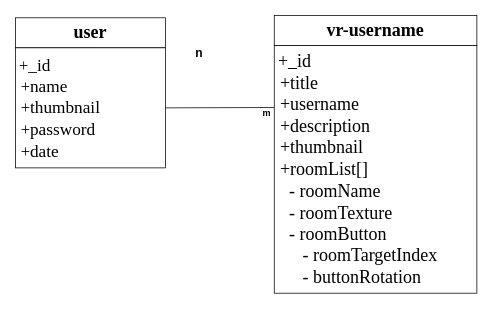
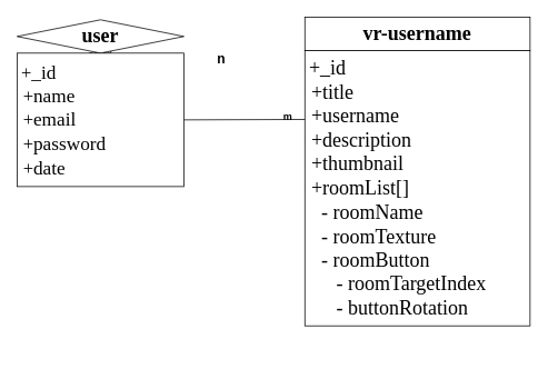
  <mxCell id="0" />
  <mxCell id="1" parent="0" />
  <mxCell id="2" value="_id&#10;name&#10;email&#10;password&#10;date" style="group" vertex="1" connectable="0" parent="1"><mxGeometry x="20" y="23" width="200" height="200" as="geometry" /></mxCell>
- <mxCell id="3" value="&lt;font style=&quot;font-size: 24px&quot; face=&quot;Times New Roman&quot;&gt;&lt;b&gt;user&lt;/b&gt;&lt;/font&gt;" style="rounded=0;whiteSpace=wrap;html=1;" vertex="1" parent="2"><mxGeometry width="200" height="40" as="geometry" /></mxCell>
- <mxCell id="4" value="&amp;nbsp;&lt;font style=&quot;font-size: 23px&quot; face=&quot;Times New Roman&quot;&gt;&lt;font style=&quot;font-size: 22px&quot;&gt;+&lt;/font&gt;_id&lt;/font&gt;&lt;font style=&quot;font-size: 24px&quot;&gt;&lt;br&gt;&lt;/font&gt;&lt;div style=&quot;font-size: 24px&quot; align=&quot;left&quot;&gt;&lt;font style=&quot;font-size: 24px&quot;&gt;&lt;font style=&quot;font-size: 23px&quot; face=&quot;Times New Roman&quot;&gt;&lt;font style=&quot;font-size: 22px&quot;&gt;&amp;nbsp;+&lt;/font&gt;name&lt;/font&gt;&lt;font style=&quot;font-size: 24px&quot;&gt;&lt;br&gt;&lt;font style=&quot;font-size: 23px&quot; face=&quot;Times New Roman&quot;&gt;&lt;font style=&quot;font-size: 22px&quot;&gt;&amp;nbsp;+&lt;/font&gt;thumbnail&lt;/font&gt;&lt;br&gt;&lt;font style=&quot;font-size: 23px&quot; face=&quot;Times New Roman&quot;&gt;&lt;font style=&quot;font-size: 22px&quot;&gt;&amp;nbsp;+&lt;/font&gt;password&lt;/font&gt;&lt;br&gt;&lt;font style=&quot;font-size: 23px&quot; face=&quot;Times New Roman&quot;&gt;&lt;font style=&quot;font-size: 22px&quot;&gt;&amp;nbsp;+&lt;/font&gt;date&lt;/font&gt;&lt;/font&gt;&lt;br&gt;&lt;/font&gt;&lt;/div&gt;" style="rounded=0;whiteSpace=wrap;html=1;align=left;" vertex="1" parent="2"><mxGeometry y="40" width="200" height="160" as="geometry" /></mxCell>
+ <mxCell id="3" value="&lt;font style=&quot;font-size: 24px&quot; face=&quot;Times New Roman&quot;&gt;&lt;b&gt;user&lt;/b&gt;&lt;/font&gt;" style="rhombus;whiteSpace=wrap;html=1;" vertex="1" parent="2"><mxGeometry width="200" height="40" as="geometry" /></mxCell>
+ <mxCell id="4" value="&amp;nbsp;&lt;font style=&quot;font-size: 23px&quot; face=&quot;Times New Roman&quot;&gt;&lt;font style=&quot;font-size: 22px&quot;&gt;+&lt;/font&gt;_id&lt;/font&gt;&lt;font style=&quot;font-size: 24px&quot;&gt;&lt;br&gt;&lt;/font&gt;&lt;div style=&quot;font-size: 24px&quot; align=&quot;left&quot;&gt;&lt;font style=&quot;font-size: 24px&quot;&gt;&lt;font style=&quot;font-size: 23px&quot; face=&quot;Times New Roman&quot;&gt;&lt;font style=&quot;font-size: 22px&quot;&gt;&amp;nbsp;+&lt;/font&gt;name&lt;/font&gt;&lt;font style=&quot;font-size: 24px&quot;&gt;&lt;br&gt;&lt;font style=&quot;font-size: 23px&quot; face=&quot;Times New Roman&quot;&gt;&lt;font style=&quot;font-size: 22px&quot;&gt;&amp;nbsp;+&lt;/font&gt;email&lt;/font&gt;&lt;br&gt;&lt;font style=&quot;font-size: 23px&quot; face=&quot;Times New Roman&quot;&gt;&lt;font style=&quot;font-size: 22px&quot;&gt;&amp;nbsp;+&lt;/font&gt;password&lt;/font&gt;&lt;br&gt;&lt;font style=&quot;font-size: 23px&quot; face=&quot;Times New Roman&quot;&gt;&lt;font style=&quot;font-size: 22px&quot;&gt;&amp;nbsp;+&lt;/font&gt;date&lt;/font&gt;&lt;/font&gt;&lt;br&gt;&lt;/font&gt;&lt;/div&gt;" style="rounded=0;whiteSpace=wrap;html=1;align=left;" vertex="1" parent="2"><mxGeometry y="40" width="200" height="160" as="geometry" /></mxCell>
  <mxCell id="5" value="" style="group" vertex="1" connectable="0" parent="1"><mxGeometry x="365" y="20" width="270" height="400" as="geometry" /></mxCell>
  <mxCell id="6" value="&lt;font style=&quot;font-size: 24px&quot; face=&quot;Times New Roman&quot;&gt;&lt;b&gt;&lt;span lang=&quot;IN&quot;&gt;vr-username&lt;/span&gt;&lt;/b&gt;&lt;/font&gt;" style="rounded=0;whiteSpace=wrap;html=1;" vertex="1" parent="5"><mxGeometry width="270" height="40" as="geometry" /></mxCell>
  <mxCell id="7" value="&amp;nbsp;&lt;font style=&quot;font-size: 24px&quot; face=&quot;Times New Roman&quot;&gt;+_id&lt;br&gt;&amp;nbsp;+title&lt;br&gt;&amp;nbsp;+username&lt;br&gt;&amp;nbsp;+description&lt;br&gt;&amp;nbsp;+thumbnail&lt;br&gt;&lt;/font&gt;&lt;div&gt;&lt;font style=&quot;font-size: 24px&quot; face=&quot;Times New Roman&quot;&gt;&amp;nbsp;+roomList[]&lt;/font&gt;&lt;/div&gt;&lt;div&gt;&lt;font style=&quot;font-size: 24px&quot; face=&quot;Times New Roman&quot;&gt;&amp;nbsp;&amp;nbsp; - roomName&lt;br&gt;&amp;nbsp;&amp;nbsp; - roomTexture&lt;br&gt;&amp;nbsp;&amp;nbsp; - roomButton&lt;br&gt;&amp;nbsp;&amp;nbsp;&amp;nbsp;&amp;nbsp;&amp;nbsp; - roomTargetIndex&lt;br&gt;&amp;nbsp;&amp;nbsp;&amp;nbsp;&amp;nbsp;&amp;nbsp; - buttonRotation&lt;br&gt;&lt;/font&gt;&lt;/div&gt;" style="rounded=0;whiteSpace=wrap;html=1;align=left;" vertex="1" parent="5"><mxGeometry y="40" width="270" height="330" as="geometry" /></mxCell>
  <mxCell id="8" value="&lt;font style=&quot;font-size: 16px&quot;&gt;&lt;span&gt;n&lt;/span&gt;&lt;/font&gt;" style="text;html=1;strokeColor=none;fillColor=none;align=center;verticalAlign=middle;whiteSpace=wrap;rounded=0;fontStyle=1" vertex="1" parent="1"><mxGeometry x="255" y="60" width="20" height="20" as="geometry" /></mxCell>
  <mxCell id="9" value="" style="endArrow=none;html=1;exitX=1;exitY=0.5;exitDx=0;exitDy=0;entryX=0;entryY=0.25;entryDx=0;entryDy=0;" edge="1" parent="1" source="4" target="7"><mxGeometry width="50" height="50" relative="1" as="geometry"><mxPoint x="340" y="210" as="sourcePoint" /><mxPoint x="390" y="160" as="targetPoint" /></mxGeometry></mxCell>
- <mxCell id="10" value="m" style="text;html=1;strokeColor=none;fillColor=none;align=center;verticalAlign=middle;whiteSpace=wrap;rounded=0;fontStyle=1" vertex="1" parent="1"><mxGeometry x="345" y="140" width="20" height="20" as="geometry" /></mxCell>
+ <mxCell id="10" value="m" style="text;html=1;strokeColor=none;fillColor=none;align=center;verticalAlign=middle;whiteSpace=wrap;rounded=0;fontStyle=1" vertex="1" parent="1"><mxGeometry x="335" y="130" width="20" height="20" as="geometry" /></mxCell>
